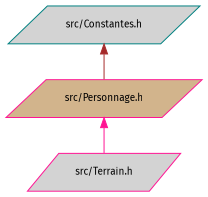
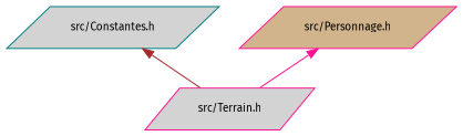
  digraph {
    fontname="Fira Sans"
    node [color=deeppink fillcolor=lightgrey fontname="Fira Sans" fontsize=10 shape=parallelogram style=filled]
    edge [dir=back fontname="Fira Sans" fontsize=10 labelfontname=Helvetica labelfontsize=10 style=solid]
    n1 [color=teal fontcolor=black height=0.2 label="src/Constantes.h" width=0.4]
    n2 [height=0.2 label="src/Terrain.h" width=0.4]
    n3 [fillcolor=tan height=0.2 label="src/Personnage.h" width=0.4]
-   n1 -> n3 [color=brown]
+   n1 -> n2 [color=brown]
    n3 -> n2 [color=deeppink]
  }
